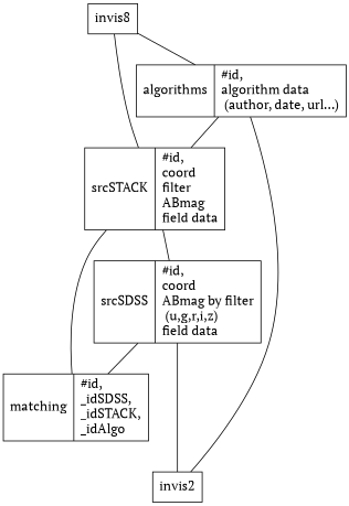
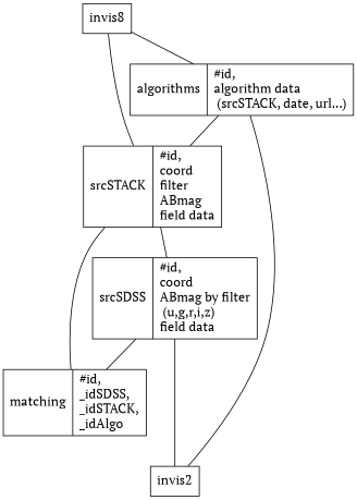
  digraph {
    fontname="PT Serif"
    rankdir=TB
    node [fontname="PT Serif" fontsize=16 shape=record]
    edge [dir=none fontname="PT Serif" style=nvis]
    n1 [label="srcSTACK|#id,\lcoord \lfilter \lABmag \lfield data\l"]
    n2 [label="srcSDSS|#id,\lcoord\lABmag by filter\l (u,g,r,i,z) \lfield data\l"]
    n3 [label="matching|#id,\l_idSDSS,\l_idSTACK,\l_idAlgo\l"]
    invis2
-   n5 [label="algorithms|#id,\lalgorithm data\l (author, date, url...)\l"]
+   n5 [label="algorithms|#id,\lalgorithm data\l (srcSTACK, date, url...)\l"]
    n6 [label=invis8]
    n1 -> n2
    n1 -> n3 [style=""]
    n2 -> n3 [style=""]
    n2 -> invis2
    n3 -> invis2 [style=invis]
    n5 -> n1 [style=""]
    n5 -> invis2
    n6 -> n1
    n6 -> n3 [style=invis]
    n6 -> n5
  }
